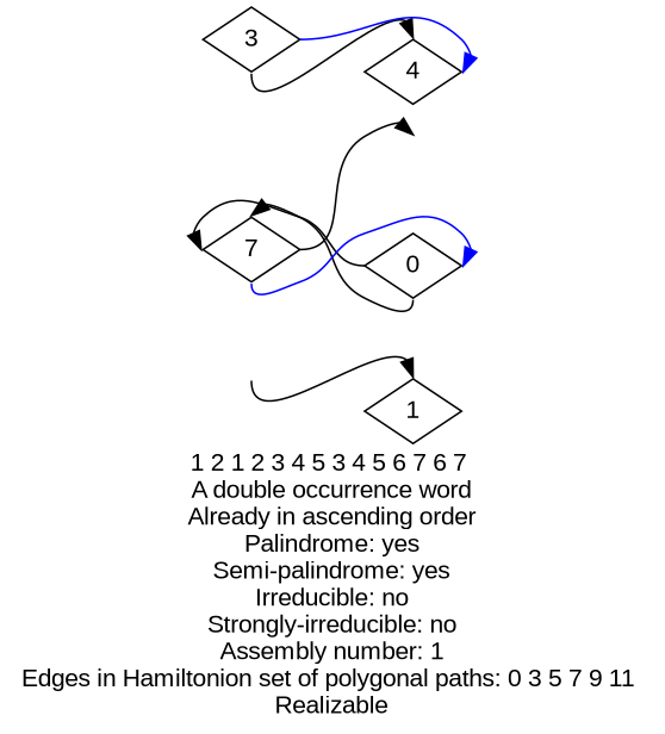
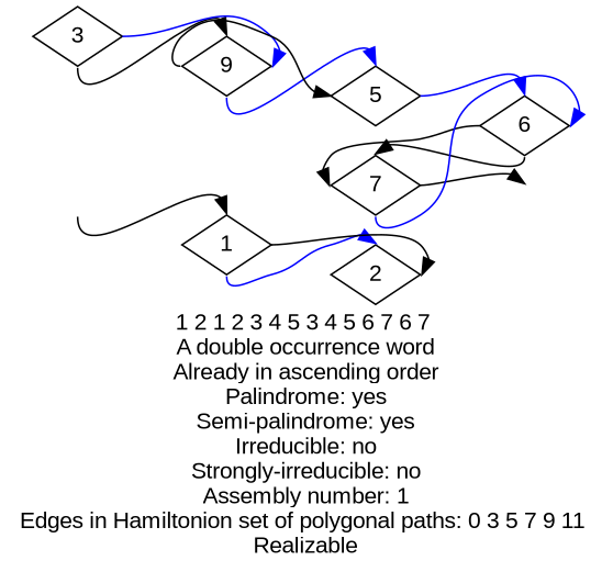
  digraph {
    fontname="Liberation Sans"
    label="1 2 1 2 3 4 5 3 4 5 6 7 6 7 \nA double occurrence word\nAlready in ascending order\nPalindrome: yes\nSemi-palindrome: yes\nIrreducible: no\nStrongly-irreducible: no\nAssembly number: 1\nEdges in Hamiltonion set of polygonal paths: 0 3 5 7 9 11 \nRealizable\n"
    rankdir=LR
    node [fontname="Liberation Sans" shape=diamond]
    edge [fontname="Liberation Sans" headport=n tailport=s]
    a [style=invis]
    1
+   2
    b [style=invis]
    3
-   4
-   6 [label=0]
+   4 [label=9]
+   5
+   6
    7
    a -> 1
+   1 -> 2 [color=blue]
+   1 -> 2 [headport=e tailport=e]
    3 -> 4
    3 -> 4 [color=blue headport=e tailport=e]
+   4 -> 5 [color=blue]
+   4 -> 5 [headport=w tailport=w]
+   5 -> 6 [color=blue tailport=e]
    6 -> 7
    6 -> 7 [headport=w tailport=w]
    7 -> b [tailport=e]
    7 -> 6 [color=blue headport=e]
  }
